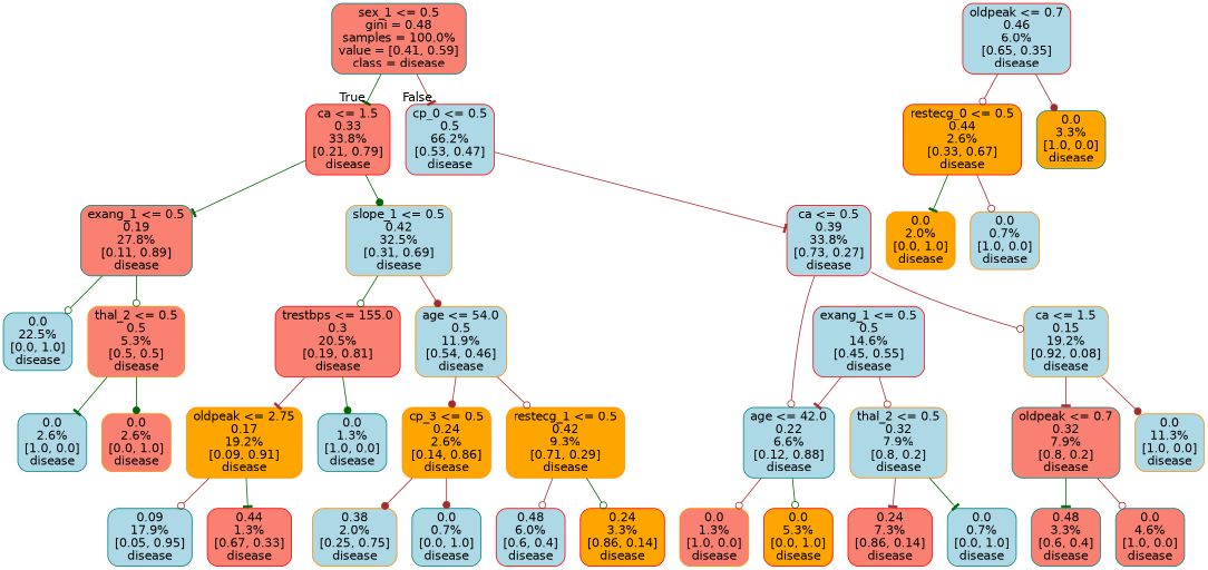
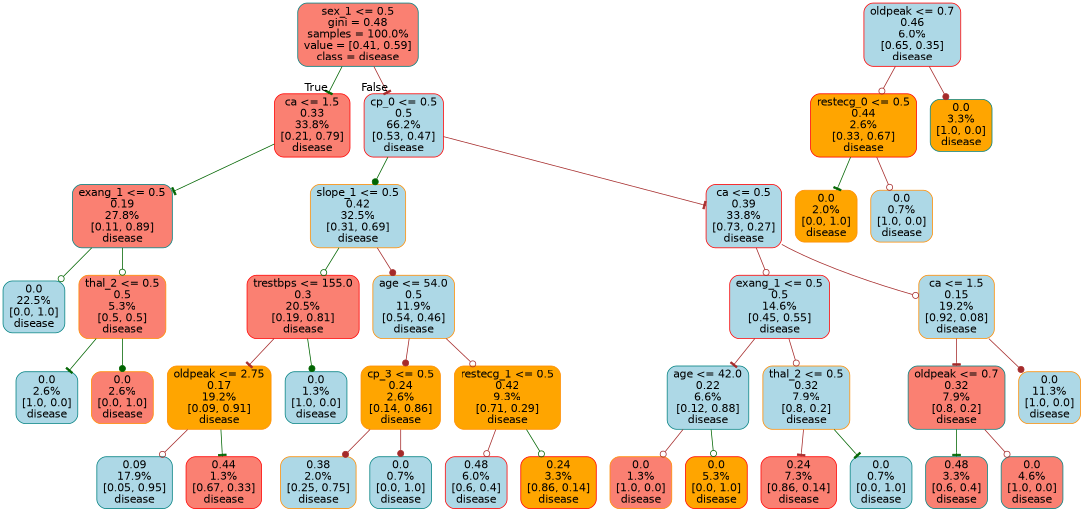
  digraph {
    node [color=darkorange fillcolor=lightblue fontname=helvetica shape=box style="filled, rounded"]
    edge [arrowhead=odot color=brown fontname=helvetica]
    n1 [color=teal fillcolor=salmon label="sex_1 <= 0.5\ngini = 0.48\nsamples = 100.0%\nvalue = [0.41, 0.59]\nclass = disease"]
    n2 [color=red fillcolor=salmon label="ca <= 1.5\n0.33\n33.8%\n[0.21, 0.79]\ndisease"]
    n3 [color=red label="cp_0 <= 0.5\n0.5\n66.2%\n[0.53, 0.47]\ndisease"]
    n4 [color=teal fillcolor=salmon label="exang_1 <= 0.5\n0.19\n27.8%\n[0.11, 0.89]\ndisease"]
    n5 [label="slope_1 <= 0.5\n0.42\n32.5%\n[0.31, 0.69]\ndisease"]
    n6 [color=red label="ca <= 0.5\n0.39\n33.8%\n[0.73, 0.27]\ndisease"]
    n7 [color=teal label="0.0\n22.5%\n[0.0, 1.0]\ndisease"]
    n8 [fillcolor=salmon label="thal_2 <= 0.5\n0.5\n5.3%\n[0.5, 0.5]\ndisease"]
    n9 [color=red label="oldpeak <= 0.7\n0.46\n6.0%\n[0.65, 0.35]\ndisease"]
    n10 [color=red fillcolor=orange label="restecg_0 <= 0.5\n0.44\n2.6%\n[0.33, 0.67]\ndisease"]
    n11 [color=teal fillcolor=orange label="0.0\n3.3%\n[1.0, 0.0]\ndisease"]
    n12 [color=teal label="0.0\n2.6%\n[1.0, 0.0]\ndisease"]
    n13 [fillcolor=salmon label="0.0\n2.6%\n[0.0, 1.0]\ndisease"]
    n14 [fillcolor=orange label="0.0\n2.0%\n[0.0, 1.0]\ndisease"]
    n15 [label="0.0\n0.7%\n[1.0, 0.0]\ndisease"]
    n16 [color=red fillcolor=salmon label="trestbps <= 155.0\n0.3\n20.5%\n[0.19, 0.81]\ndisease"]
    n17 [label="age <= 54.0\n0.5\n11.9%\n[0.54, 0.46]\ndisease"]
    n18 [color=red label="exang_1 <= 0.5\n0.5\n14.6%\n[0.45, 0.55]\ndisease"]
    n19 [label="ca <= 1.5\n0.15\n19.2%\n[0.92, 0.08]\ndisease"]
    n20 [fillcolor=orange label="oldpeak <= 2.75\n0.17\n19.2%\n[0.09, 0.91]\ndisease"]
    n21 [color=teal label="0.0\n1.3%\n[1.0, 0.0]\ndisease"]
    n22 [fillcolor=orange label="cp_3 <= 0.5\n0.24\n2.6%\n[0.14, 0.86]\ndisease"]
    n23 [fillcolor=orange label="restecg_1 <= 0.5\n0.42\n9.3%\n[0.71, 0.29]\ndisease"]
    n24 [color=teal label="0.09\n17.9%\n[0.05, 0.95]\ndisease"]
    n25 [color=red fillcolor=salmon label="0.44\n1.3%\n[0.67, 0.33]\ndisease"]
    n26 [label="0.38\n2.0%\n[0.25, 0.75]\ndisease"]
    n27 [color=teal label="0.0\n0.7%\n[0.0, 1.0]\ndisease"]
    n28 [color=red label="0.48\n6.0%\n[0.6, 0.4]\ndisease"]
    n29 [color=red fillcolor=orange label="0.24\n3.3%\n[0.86, 0.14]\ndisease"]
    n30 [color=teal label="age <= 42.0\n0.22\n6.6%\n[0.12, 0.88]\ndisease"]
    n31 [label="thal_2 <= 0.5\n0.32\n7.9%\n[0.8, 0.2]\ndisease"]
    n32 [color=teal fillcolor=salmon label="oldpeak <= 0.7\n0.32\n7.9%\n[0.8, 0.2]\ndisease"]
    n33 [label="0.0\n11.3%\n[1.0, 0.0]\ndisease"]
    n34 [fillcolor=salmon label="0.0\n1.3%\n[1.0, 0.0]\ndisease"]
    n35 [color=red fillcolor=orange label="0.0\n5.3%\n[0.0, 1.0]\ndisease"]
    n36 [color=red fillcolor=salmon label="0.24\n7.3%\n[0.86, 0.14]\ndisease"]
    n37 [color=teal label="0.0\n0.7%\n[0.0, 1.0]\ndisease"]
    n38 [color=teal fillcolor=salmon label="0.48\n3.3%\n[0.6, 0.4]\ndisease"]
    n39 [color=teal fillcolor=salmon label="0.0\n4.6%\n[1.0, 0.0]\ndisease"]
    n1 -> n2 [arrowhead=tee color=darkgreen headlabel=True labelangle=45 labeldistance=2.5]
    n1 -> n3 [arrowhead=tee headlabel=False labelangle=-45 labeldistance=2.5]
    n2 -> n4 [arrowhead=tee color=darkgreen]
-   n2 -> n5 [arrowhead=dot color=darkgreen]
+   n3 -> n5 [arrowhead=dot color=darkgreen]
    n3 -> n6 [arrowhead=tee]
    n4 -> n7 [color=darkgreen]
    n4 -> n8 [color=darkgreen]
    n5 -> n16 [color=darkgreen]
    n5 -> n17 [arrowhead=dot]
-   n6 -> n30
+   n6 -> n18
    n6 -> n19
    n8 -> n12 [arrowhead=tee color=darkgreen]
    n8 -> n13 [arrowhead=dot color=darkgreen]
    n9 -> n10
    n9 -> n11 [arrowhead=dot]
    n10 -> n14 [arrowhead=tee color=darkgreen]
    n10 -> n15
    n16 -> n20 [arrowhead=tee]
    n16 -> n21 [arrowhead=dot color=darkgreen]
    n17 -> n22 [arrowhead=dot]
    n17 -> n23
    n18 -> n30 [arrowhead=tee]
    n18 -> n31
    n19 -> n32 [arrowhead=tee]
    n19 -> n33 [arrowhead=dot]
    n20 -> n24
    n20 -> n25 [arrowhead=tee color=darkgreen]
    n22 -> n26 [arrowhead=dot]
    n22 -> n27 [arrowhead=dot]
    n23 -> n28
    n23 -> n29 [color=darkgreen]
    n30 -> n34
    n30 -> n35 [color=darkgreen]
    n31 -> n36 [arrowhead=tee]
    n31 -> n37 [arrowhead=tee color=darkgreen]
    n32 -> n38 [arrowhead=tee color=darkgreen]
    n32 -> n39
  }
